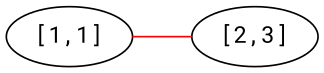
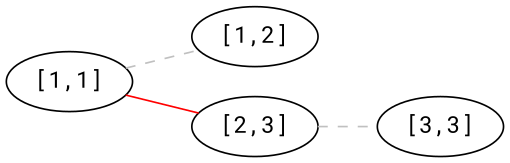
  graph {
    fontname="Roboto Mono"
    rankdir=LR
    node [fontname="Roboto Mono"]
    edge [color=gray fontname="Roboto Mono" style=dashed]
    n1 [label="[1,1]"]
+   n2 [label="[1,2]"]
    n3 [label="[2,3]"]
+   n4 [label="[3,3]"]
+   n1 -- n2
    n1 -- n3 [color=red style=""]
+   n3 -- n4
  }
